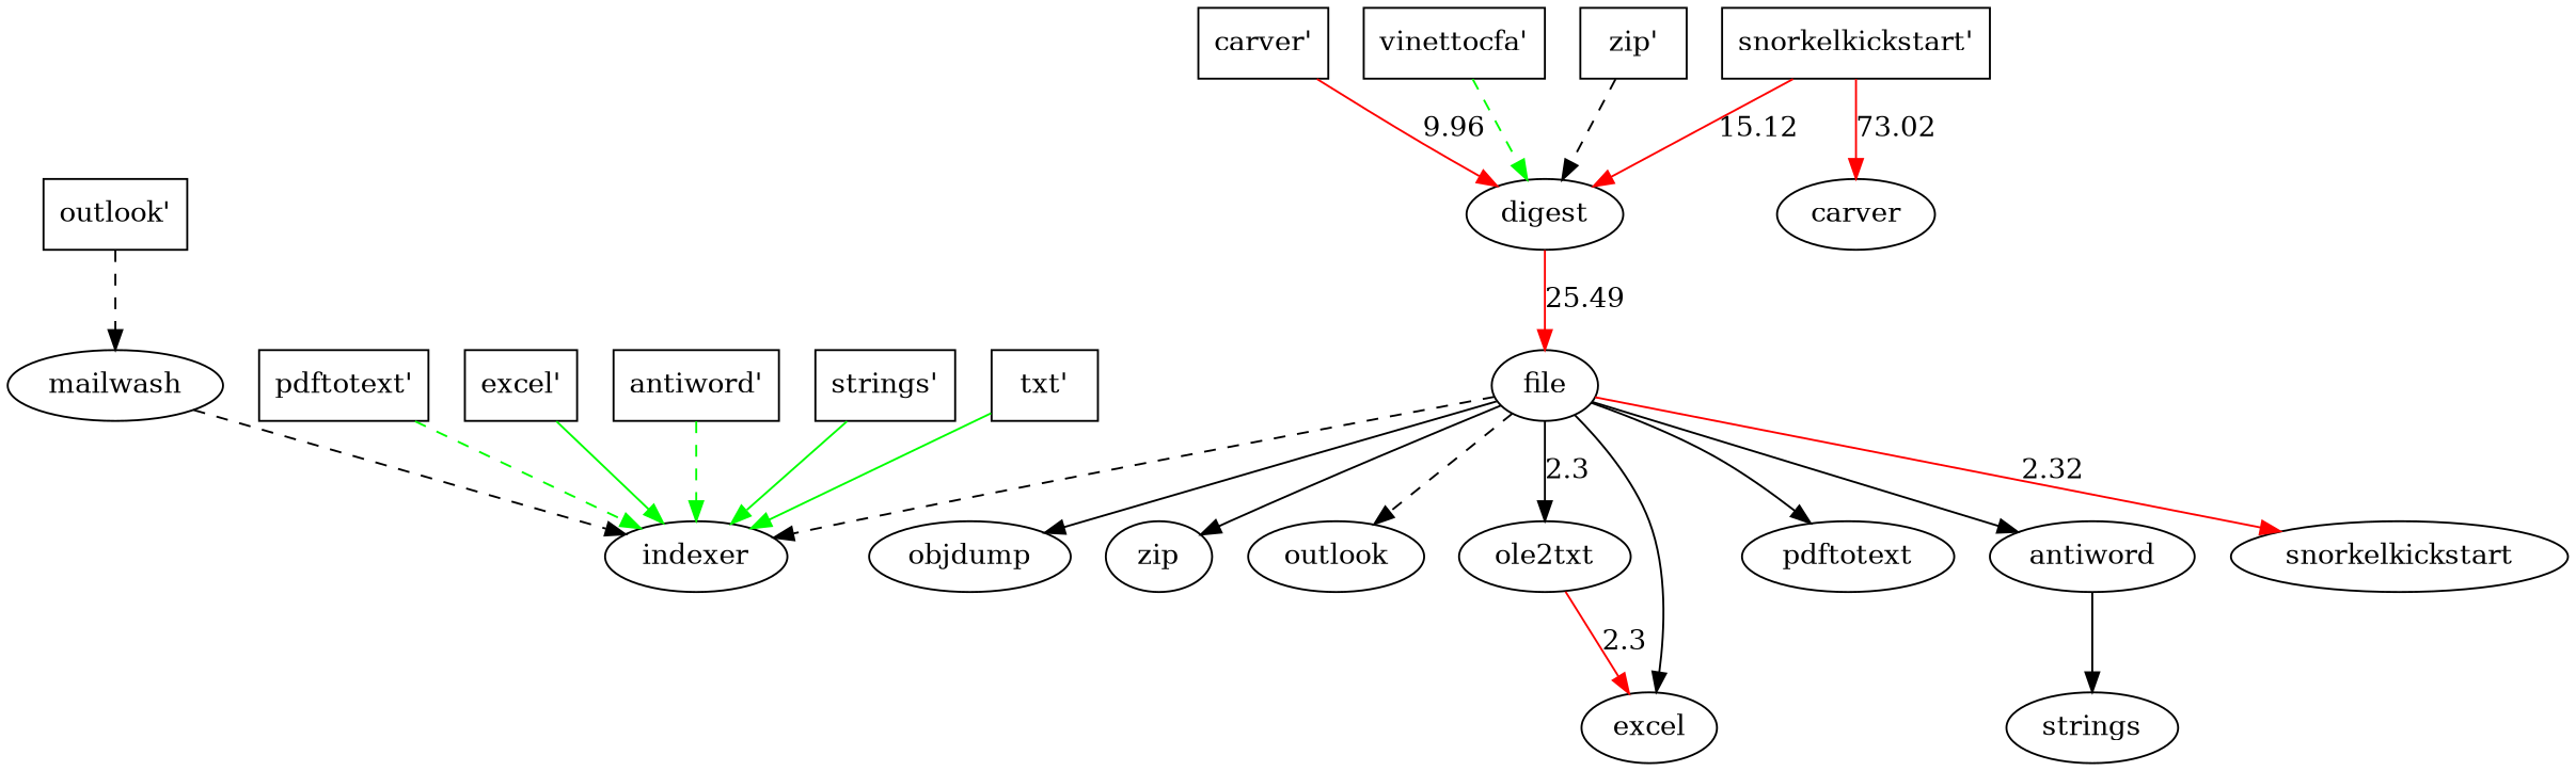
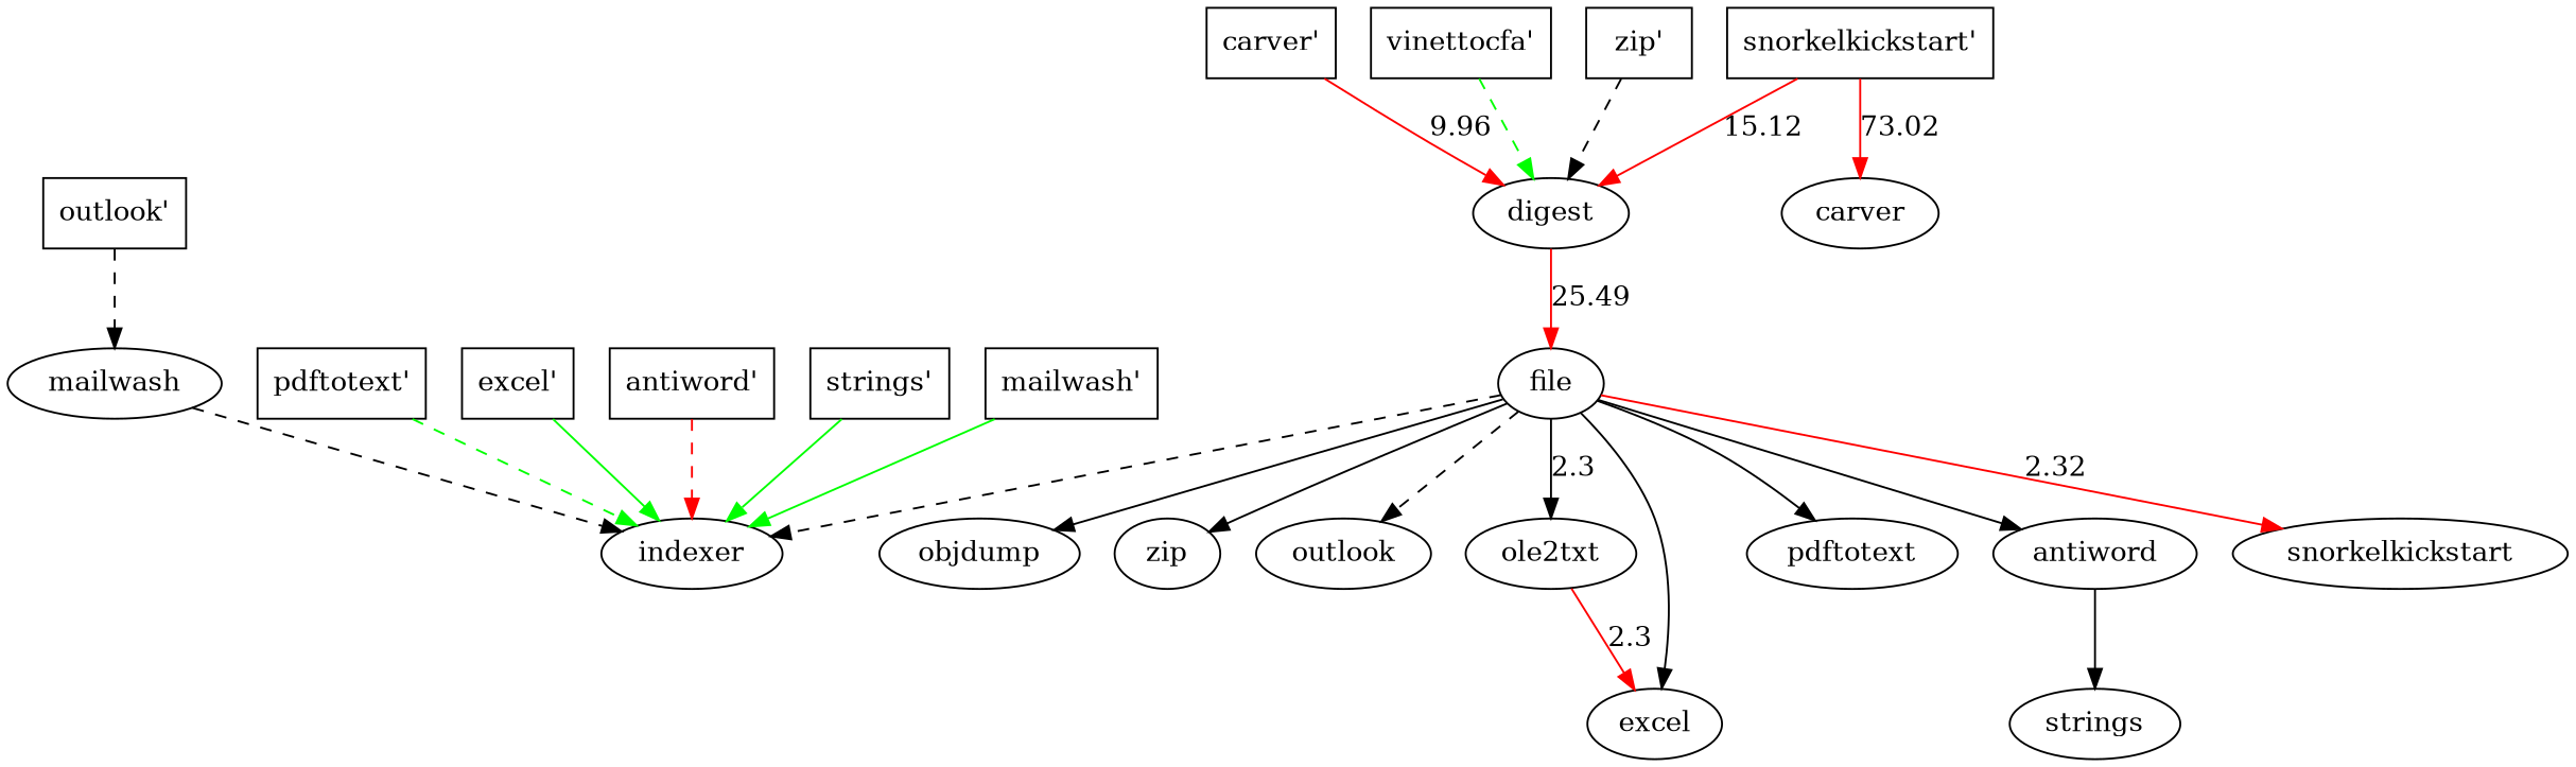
  digraph {
    edge [style=solid]
    "outlook'" [shape=box]
    mailwash
    indexer
    "strings'" [shape=box]
-   "mailwash'" [shape=box label="txt'"]
+   "mailwash'" [shape=box]
    "zip'" [shape=box]
    digest
    file
    "carver'" [shape=box]
    "vinettocfa'" [shape=box]
    "snorkelkickstart'" [shape=box]
    carver
    "pdftotext'" [shape=box]
    "excel'" [shape=box]
    "antiword'" [shape=box]
    excel
    ole2txt
    pdftotext
    antiword
    n20 [label=snorkelkickstart]
    objdump
    zip
    outlook
    strings
    "outlook'" -> mailwash [style=dashed]
    mailwash -> indexer [style=dashed]
    "strings'" -> indexer [color=green]
    "mailwash'" -> indexer [color=green]
    "zip'" -> digest [style=dashed]
    digest -> file [color=red label=25.49]
    file -> indexer [style=dashed]
    file -> excel
    file -> ole2txt [color=black label=2.3]
    file -> pdftotext
    file -> antiword
    file -> n20 [color=red label=2.32]
    file -> objdump
    file -> zip
    file -> outlook [style=dashed]
    "carver'" -> digest [color=red label=9.96]
    "vinettocfa'" -> digest [color=green style=dashed]
    "snorkelkickstart'" -> digest [color=red label=15.12]
    "snorkelkickstart'" -> carver [color=red label=73.02]
    "pdftotext'" -> indexer [color=green style=dashed]
    "excel'" -> indexer [color=green]
-   "antiword'" -> indexer [color=green style=dashed]
+   "antiword'" -> indexer [color=red style=dashed]
    ole2txt -> excel [color=red label=2.3]
    antiword -> strings
  }
